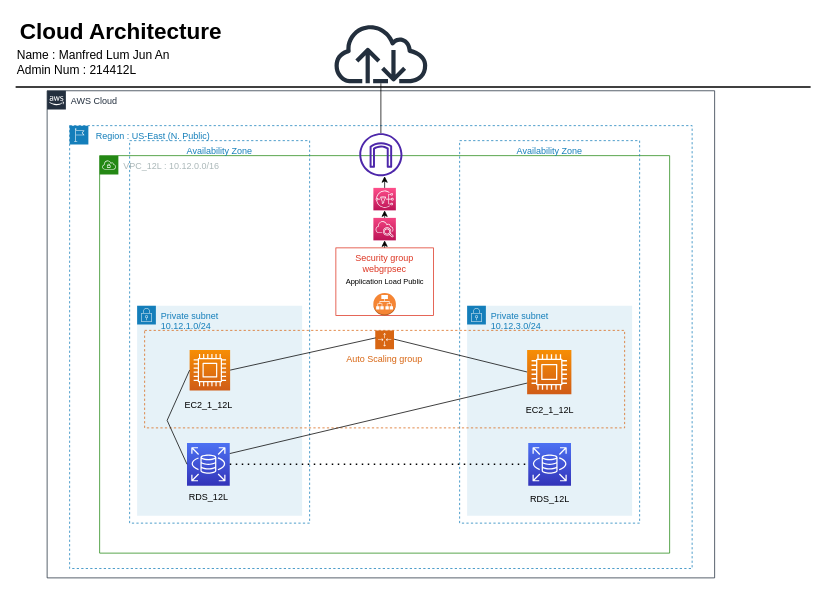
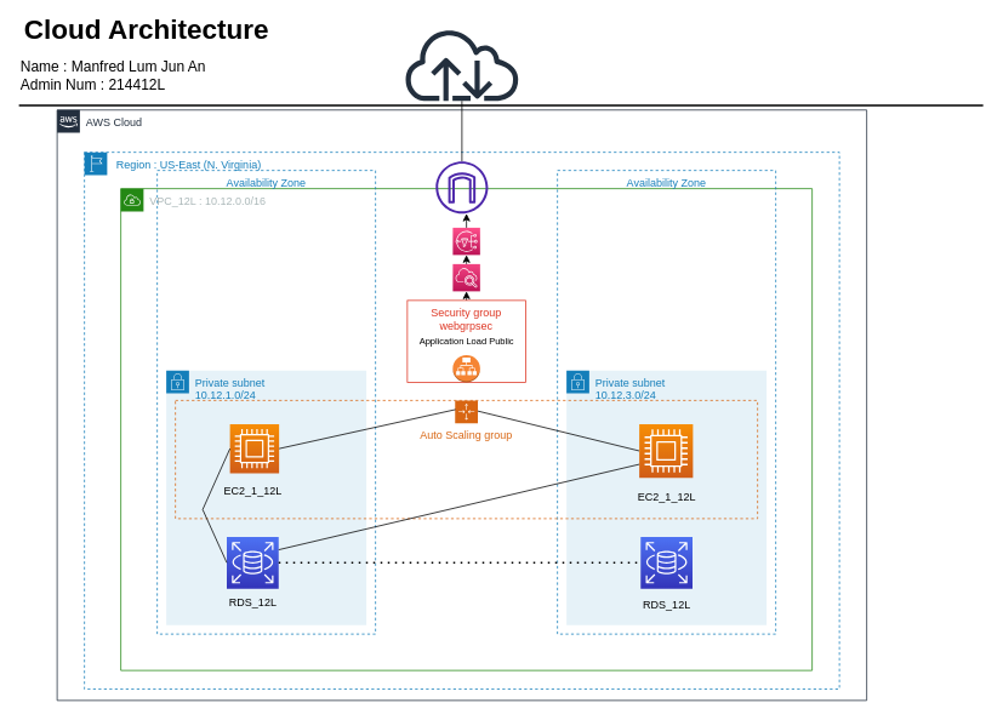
  <mxCell id="0" />
  <mxCell id="1" parent="0" />
  <mxCell id="2" value="AWS Cloud" style="points=[[0,0],[0.25,0],[0.5,0],[0.75,0],[1,0],[1,0.25],[1,0.5],[1,0.75],[1,1],[0.75,1],[0.5,1],[0.25,1],[0,1],[0,0.75],[0,0.5],[0,0.25]];outlineConnect=0;gradientColor=none;html=1;whiteSpace=wrap;fontSize=12;fontStyle=0;shape=mxgraph.aws4.group;grIcon=mxgraph.aws4.group_aws_cloud_alt;strokeColor=#232F3E;fillColor=none;verticalAlign=top;align=left;spacingLeft=30;fontColor=#232F3E;dashed=0;container=1;pointerEvents=0;collapsible=0;recursiveResize=0;" parent="1" vertex="1"><mxGeometry x="62" y="120.5" width="890" height="649.5" as="geometry" /></mxCell>
- <mxCell id="3" value="&amp;nbsp;Region : US-East (N. Public)" style="points=[[0,0],[0.25,0],[0.5,0],[0.75,0],[1,0],[1,0.25],[1,0.5],[1,0.75],[1,1],[0.75,1],[0.5,1],[0.25,1],[0,1],[0,0.75],[0,0.5],[0,0.25]];outlineConnect=0;gradientColor=none;html=1;whiteSpace=wrap;fontSize=12;fontStyle=0;container=1;pointerEvents=0;collapsible=0;recursiveResize=0;shape=mxgraph.aws4.group;grIcon=mxgraph.aws4.group_region;strokeColor=#147EBA;fillColor=none;verticalAlign=top;align=left;spacingLeft=30;fontColor=#147EBA;dashed=1;" vertex="1" parent="2"><mxGeometry x="30" y="46.5" width="830" height="590.5" as="geometry" /></mxCell>
+ <mxCell id="3" value="&amp;nbsp;Region : US-East (N. Virginia)" style="points=[[0,0],[0.25,0],[0.5,0],[0.75,0],[1,0],[1,0.25],[1,0.5],[1,0.75],[1,1],[0.75,1],[0.5,1],[0.25,1],[0,1],[0,0.75],[0,0.5],[0,0.25]];outlineConnect=0;gradientColor=none;html=1;whiteSpace=wrap;fontSize=12;fontStyle=0;container=1;pointerEvents=0;collapsible=0;recursiveResize=0;shape=mxgraph.aws4.group;grIcon=mxgraph.aws4.group_region;strokeColor=#147EBA;fillColor=none;verticalAlign=top;align=left;spacingLeft=30;fontColor=#147EBA;dashed=1;" vertex="1" parent="2"><mxGeometry x="30" y="46.5" width="830" height="590.5" as="geometry" /></mxCell>
  <mxCell id="4" value="VPC_12L : 10.12.0.0/16" style="points=[[0,0],[0.25,0],[0.5,0],[0.75,0],[1,0],[1,0.25],[1,0.5],[1,0.75],[1,1],[0.75,1],[0.5,1],[0.25,1],[0,1],[0,0.75],[0,0.5],[0,0.25]];outlineConnect=0;gradientColor=none;html=1;whiteSpace=wrap;fontSize=12;fontStyle=0;container=1;pointerEvents=0;collapsible=0;recursiveResize=0;shape=mxgraph.aws4.group;grIcon=mxgraph.aws4.group_vpc;strokeColor=#248814;fillColor=none;verticalAlign=top;align=left;spacingLeft=30;fontColor=#AAB7B8;dashed=0;" vertex="1" parent="3"><mxGeometry x="40" y="40" width="760" height="530" as="geometry" /></mxCell>
  <mxCell id="5" value="Availability Zone" style="fillColor=none;strokeColor=#147EBA;dashed=1;verticalAlign=top;fontStyle=0;fontColor=#147EBA;" vertex="1" parent="4"><mxGeometry x="40" y="-20" width="240" height="510" as="geometry" /></mxCell>
  <mxCell id="6" value="Availability Zone" style="fillColor=none;strokeColor=#147EBA;dashed=1;verticalAlign=top;fontStyle=0;fontColor=#147EBA;" vertex="1" parent="4"><mxGeometry x="480" y="-20" width="240" height="510" as="geometry" /></mxCell>
  <mxCell id="7" value="Private subnet&lt;br&gt;10.12.1.0/24" style="points=[[0,0],[0.25,0],[0.5,0],[0.75,0],[1,0],[1,0.25],[1,0.5],[1,0.75],[1,1],[0.75,1],[0.5,1],[0.25,1],[0,1],[0,0.75],[0,0.5],[0,0.25]];outlineConnect=0;gradientColor=none;html=1;whiteSpace=wrap;fontSize=12;fontStyle=0;container=1;pointerEvents=0;collapsible=0;recursiveResize=0;shape=mxgraph.aws4.group;grIcon=mxgraph.aws4.group_security_group;grStroke=0;strokeColor=#147EBA;fillColor=#E6F2F8;verticalAlign=top;align=left;spacingLeft=30;fontColor=#147EBA;dashed=0;" vertex="1" parent="4"><mxGeometry x="50" y="200" width="220" height="280" as="geometry" /></mxCell>
  <mxCell id="8" value="" style="sketch=0;points=[[0,0,0],[0.25,0,0],[0.5,0,0],[0.75,0,0],[1,0,0],[0,1,0],[0.25,1,0],[0.5,1,0],[0.75,1,0],[1,1,0],[0,0.25,0],[0,0.5,0],[0,0.75,0],[1,0.25,0],[1,0.5,0],[1,0.75,0]];outlineConnect=0;fontColor=#232F3E;gradientColor=#4D72F3;gradientDirection=north;fillColor=#3334B9;strokeColor=#ffffff;dashed=0;verticalLabelPosition=bottom;verticalAlign=top;align=center;html=1;fontSize=12;fontStyle=0;aspect=fixed;shape=mxgraph.aws4.resourceIcon;resIcon=mxgraph.aws4.rds;" vertex="1" parent="7"><mxGeometry x="66.5" y="183" width="57" height="57" as="geometry" /></mxCell>
  <mxCell id="9" value="RDS_12L" style="text;html=1;align=center;verticalAlign=middle;resizable=0;points=[];autosize=1;strokeColor=none;fillColor=none;" vertex="1" parent="7"><mxGeometry x="55" y="240" width="80" height="30" as="geometry" /></mxCell>
  <mxCell id="10" value="Private subnet&lt;br&gt;10.12.3.0/24" style="points=[[0,0],[0.25,0],[0.5,0],[0.75,0],[1,0],[1,0.25],[1,0.5],[1,0.75],[1,1],[0.75,1],[0.5,1],[0.25,1],[0,1],[0,0.75],[0,0.5],[0,0.25]];outlineConnect=0;gradientColor=none;html=1;whiteSpace=wrap;fontSize=12;fontStyle=0;container=1;pointerEvents=0;collapsible=0;recursiveResize=0;shape=mxgraph.aws4.group;grIcon=mxgraph.aws4.group_security_group;grStroke=0;strokeColor=#147EBA;fillColor=#E6F2F8;verticalAlign=top;align=left;spacingLeft=30;fontColor=#147EBA;dashed=0;" vertex="1" parent="4"><mxGeometry x="490" y="200" width="220" height="280" as="geometry" /></mxCell>
  <mxCell id="11" value="" style="sketch=0;points=[[0,0,0],[0.25,0,0],[0.5,0,0],[0.75,0,0],[1,0,0],[0,1,0],[0.25,1,0],[0.5,1,0],[0.75,1,0],[1,1,0],[0,0.25,0],[0,0.5,0],[0,0.75,0],[1,0.25,0],[1,0.5,0],[1,0.75,0]];outlineConnect=0;fontColor=#232F3E;gradientColor=#4D72F3;gradientDirection=north;fillColor=#3334B9;strokeColor=#ffffff;dashed=0;verticalLabelPosition=bottom;verticalAlign=top;align=center;html=1;fontSize=12;fontStyle=0;aspect=fixed;shape=mxgraph.aws4.resourceIcon;resIcon=mxgraph.aws4.rds;" vertex="1" parent="10"><mxGeometry x="81.5" y="183" width="57" height="57" as="geometry" /></mxCell>
  <mxCell id="12" value="" style="endArrow=none;html=1;rounded=0;fontSize=10;exitX=1;exitY=0.5;exitDx=0;exitDy=0;exitPerimeter=0;entryX=0;entryY=0.5;entryDx=0;entryDy=0;entryPerimeter=0;" edge="1" parent="10" target="15"><mxGeometry width="50" height="50" relative="1" as="geometry"><mxPoint x="-98.25" y="44.5" as="sourcePoint" /><mxPoint x="95.75" y="1.5" as="targetPoint" /></mxGeometry></mxCell>
  <mxCell id="13" value="Auto Scaling group" style="points=[[0,0],[0.25,0],[0.5,0],[0.75,0],[1,0],[1,0.25],[1,0.5],[1,0.75],[1,1],[0.75,1],[0.5,1],[0.25,1],[0,1],[0,0.75],[0,0.5],[0,0.25]];outlineConnect=0;gradientColor=none;html=1;whiteSpace=wrap;fontSize=12;fontStyle=0;container=1;pointerEvents=0;collapsible=0;recursiveResize=0;shape=mxgraph.aws4.groupCenter;grIcon=mxgraph.aws4.group_auto_scaling_group;grStroke=1;strokeColor=#D86613;fillColor=none;verticalAlign=top;align=center;fontColor=#D86613;dashed=1;spacingTop=25;" vertex="1" parent="4"><mxGeometry x="60" y="233" width="640" height="130" as="geometry" /></mxCell>
  <mxCell id="14" value="" style="sketch=0;points=[[0,0,0],[0.25,0,0],[0.5,0,0],[0.75,0,0],[1,0,0],[0,1,0],[0.25,1,0],[0.5,1,0],[0.75,1,0],[1,1,0],[0,0.25,0],[0,0.5,0],[0,0.75,0],[1,0.25,0],[1,0.5,0],[1,0.75,0]];outlineConnect=0;fontColor=#232F3E;gradientColor=#F78E04;gradientDirection=north;fillColor=#D05C17;strokeColor=#ffffff;dashed=0;verticalLabelPosition=bottom;verticalAlign=top;align=center;html=1;fontSize=12;fontStyle=0;aspect=fixed;shape=mxgraph.aws4.resourceIcon;resIcon=mxgraph.aws4.compute;" vertex="1" parent="13"><mxGeometry x="60" y="26" width="54" height="54" as="geometry" /></mxCell>
  <mxCell id="15" value="" style="sketch=0;points=[[0,0,0],[0.25,0,0],[0.5,0,0],[0.75,0,0],[1,0,0],[0,1,0],[0.25,1,0],[0.5,1,0],[0.75,1,0],[1,1,0],[0,0.25,0],[0,0.5,0],[0,0.75,0],[1,0.25,0],[1,0.5,0],[1,0.75,0]];outlineConnect=0;fontColor=#232F3E;gradientColor=#F78E04;gradientDirection=north;fillColor=#D05C17;strokeColor=#ffffff;dashed=0;verticalLabelPosition=bottom;verticalAlign=top;align=center;html=1;fontSize=12;fontStyle=0;aspect=fixed;shape=mxgraph.aws4.resourceIcon;resIcon=mxgraph.aws4.compute;" vertex="1" parent="13"><mxGeometry x="510" y="26" width="59" height="59" as="geometry" /></mxCell>
  <mxCell id="16" value="EC2_1_12L" style="text;html=1;align=center;verticalAlign=middle;resizable=0;points=[];autosize=1;strokeColor=none;fillColor=none;" vertex="1" parent="13"><mxGeometry x="40" y="85" width="90" height="30" as="geometry" /></mxCell>
  <mxCell id="17" value="" style="endArrow=none;html=1;rounded=0;fontSize=10;exitX=1;exitY=0.5;exitDx=0;exitDy=0;exitPerimeter=0;" edge="1" parent="13" source="14"><mxGeometry width="50" height="50" relative="1" as="geometry"><mxPoint x="258" y="60" as="sourcePoint" /><mxPoint x="308" y="10" as="targetPoint" /></mxGeometry></mxCell>
  <mxCell id="18" value="EC2_1_12L" style="text;html=1;align=center;verticalAlign=middle;resizable=0;points=[];autosize=1;strokeColor=none;fillColor=none;" vertex="1" parent="4"><mxGeometry x="555" y="325" width="90" height="30" as="geometry" /></mxCell>
  <mxCell id="19" value="RDS_12L" style="text;html=1;align=center;verticalAlign=middle;resizable=0;points=[];autosize=1;strokeColor=none;fillColor=none;" vertex="1" parent="4"><mxGeometry x="560" y="443" width="80" height="30" as="geometry" /></mxCell>
  <mxCell id="20" value="" style="endArrow=none;dashed=1;html=1;dashPattern=1 3;strokeWidth=2;rounded=0;exitX=1;exitY=0.5;exitDx=0;exitDy=0;exitPerimeter=0;" edge="1" parent="4" source="8" target="11"><mxGeometry width="50" height="50" relative="1" as="geometry"><mxPoint x="190" y="413" as="sourcePoint" /><mxPoint x="230" y="373" as="targetPoint" /></mxGeometry></mxCell>
  <mxCell id="21" style="edgeStyle=orthogonalEdgeStyle;rounded=0;orthogonalLoop=1;jettySize=auto;html=1;exitX=0.5;exitY=0;exitDx=0;exitDy=0;exitPerimeter=0;entryX=0.5;entryY=1;entryDx=0;entryDy=0;entryPerimeter=0;fontSize=10;" edge="1" parent="4" source="22" target="23"><mxGeometry relative="1" as="geometry" /></mxCell>
  <mxCell id="22" value="" style="sketch=0;points=[[0,0,0],[0.25,0,0],[0.5,0,0],[0.75,0,0],[1,0,0],[0,1,0],[0.25,1,0],[0.5,1,0],[0.75,1,0],[1,1,0],[0,0.25,0],[0,0.5,0],[0,0.75,0],[1,0.25,0],[1,0.5,0],[1,0.75,0]];points=[[0,0,0],[0.25,0,0],[0.5,0,0],[0.75,0,0],[1,0,0],[0,1,0],[0.25,1,0],[0.5,1,0],[0.75,1,0],[1,1,0],[0,0.25,0],[0,0.5,0],[0,0.75,0],[1,0.25,0],[1,0.5,0],[1,0.75,0]];outlineConnect=0;fontColor=#232F3E;gradientColor=#F34482;gradientDirection=north;fillColor=#BC1356;strokeColor=#ffffff;dashed=0;verticalLabelPosition=bottom;verticalAlign=top;align=center;html=1;fontSize=12;fontStyle=0;aspect=fixed;shape=mxgraph.aws4.resourceIcon;resIcon=mxgraph.aws4.cloudwatch_2;" vertex="1" parent="4"><mxGeometry x="365" y="83" width="30" height="30" as="geometry" /></mxCell>
  <mxCell id="23" value="" style="sketch=0;points=[[0,0,0],[0.25,0,0],[0.5,0,0],[0.75,0,0],[1,0,0],[0,1,0],[0.25,1,0],[0.5,1,0],[0.75,1,0],[1,1,0],[0,0.25,0],[0,0.5,0],[0,0.75,0],[1,0.25,0],[1,0.5,0],[1,0.75,0]];outlineConnect=0;fontColor=#232F3E;gradientColor=#FF4F8B;gradientDirection=north;fillColor=#BC1356;strokeColor=#ffffff;dashed=0;verticalLabelPosition=bottom;verticalAlign=top;align=center;html=1;fontSize=12;fontStyle=0;aspect=fixed;shape=mxgraph.aws4.resourceIcon;resIcon=mxgraph.aws4.sns;" vertex="1" parent="4"><mxGeometry x="365" y="43" width="30" height="30" as="geometry" /></mxCell>
  <mxCell id="24" value="&lt;font style=&quot;font-size: 10px;&quot;&gt;Application Load Public&lt;/font&gt;" style="text;html=1;align=center;verticalAlign=middle;resizable=0;points=[];autosize=1;strokeColor=none;fillColor=none;" vertex="1" parent="4"><mxGeometry x="310" y="153" width="140" height="30" as="geometry" /></mxCell>
  <mxCell id="25" style="edgeStyle=orthogonalEdgeStyle;rounded=0;orthogonalLoop=1;jettySize=auto;html=1;exitX=0.5;exitY=0;exitDx=0;exitDy=0;entryX=0.5;entryY=1;entryDx=0;entryDy=0;entryPerimeter=0;fontSize=10;" edge="1" parent="4" source="26" target="22"><mxGeometry relative="1" as="geometry" /></mxCell>
  <mxCell id="26" value="Security group&#10;webgrpsec" style="fillColor=none;strokeColor=#DD3522;verticalAlign=top;fontStyle=0;fontColor=#DD3522;" vertex="1" parent="4"><mxGeometry x="315" y="123" width="130" height="90" as="geometry" /></mxCell>
  <mxCell id="27" value="" style="outlineConnect=0;dashed=0;verticalLabelPosition=bottom;verticalAlign=top;align=center;html=1;shape=mxgraph.aws3.application_load_balancer;fillColor=#F58534;gradientColor=none;" vertex="1" parent="4"><mxGeometry x="365" y="183" width="30" height="30" as="geometry" /></mxCell>
  <mxCell id="28" value="" style="endArrow=none;html=1;rounded=0;fontSize=10;exitX=0;exitY=0.5;exitDx=0;exitDy=0;exitPerimeter=0;entryX=0;entryY=0.5;entryDx=0;entryDy=0;entryPerimeter=0;" edge="1" parent="4" source="8" target="14"><mxGeometry width="50" height="50" relative="1" as="geometry"><mxPoint x="70" y="333" as="sourcePoint" /><mxPoint x="120" y="293" as="targetPoint" /><Array as="points"><mxPoint x="90" y="353" /></Array></mxGeometry></mxCell>
  <mxCell id="29" value="" style="endArrow=none;html=1;rounded=0;fontSize=10;entryX=0;entryY=0.75;entryDx=0;entryDy=0;entryPerimeter=0;exitX=1;exitY=0.25;exitDx=0;exitDy=0;exitPerimeter=0;" edge="1" parent="4" source="8" target="15"><mxGeometry width="50" height="50" relative="1" as="geometry"><mxPoint x="176" y="400" as="sourcePoint" /><mxPoint x="226" y="350" as="targetPoint" /></mxGeometry></mxCell>
  <mxCell id="30" value="" style="sketch=0;outlineConnect=0;fontColor=#232F3E;gradientColor=none;fillColor=#4D27AA;strokeColor=none;dashed=0;verticalLabelPosition=bottom;verticalAlign=top;align=center;html=1;fontSize=12;fontStyle=0;aspect=fixed;pointerEvents=1;shape=mxgraph.aws4.internet_gateway;" vertex="1" parent="3"><mxGeometry x="386.25" y="10" width="57.5" height="57.5" as="geometry" /></mxCell>
  <mxCell id="31" style="edgeStyle=orthogonalEdgeStyle;rounded=0;orthogonalLoop=1;jettySize=auto;html=1;exitX=0.5;exitY=0;exitDx=0;exitDy=0;exitPerimeter=0;fontSize=10;" edge="1" parent="3" source="23" target="30"><mxGeometry relative="1" as="geometry"><Array as="points"><mxPoint x="420" y="63" /><mxPoint x="420" y="63" /></Array></mxGeometry></mxCell>
- <mxCell id="32" value="Cloud Architecture" style="text;html=1;resizable=0;points=[];autosize=1;align=left;verticalAlign=top;spacingTop=-4;fontSize=30;fontStyle=1" parent="1" vertex="1"><mxGeometry x="23.5" y="20.5" width="290" height="40" as="geometry" /></mxCell>
+ <mxCell id="32" value="Cloud Architecture" style="text;html=1;resizable=0;points=[];autosize=1;align=left;verticalAlign=top;spacingTop=-4;fontSize=30;fontStyle=1" parent="1" vertex="1"><mxGeometry x="23.5" y="10.5" width="290" height="40" as="geometry" /></mxCell>
  <mxCell id="33" value="Name : Manfred Lum Jun An&lt;br&gt;Admin Num : 214412L" style="text;html=1;resizable=0;points=[];autosize=1;align=left;verticalAlign=top;spacingTop=-4;fontSize=16" parent="1" vertex="1"><mxGeometry x="20" y="60.5" width="230" height="50" as="geometry" /></mxCell>
  <mxCell id="34" value="" style="line;strokeWidth=2;html=1;fontSize=14;" parent="1" vertex="1"><mxGeometry x="20" y="110.5" width="1060" height="10" as="geometry" /></mxCell>
  <mxCell id="35" value="" style="sketch=0;outlineConnect=0;fontColor=#232F3E;gradientColor=none;fillColor=#232F3D;strokeColor=none;dashed=0;verticalLabelPosition=bottom;verticalAlign=top;align=center;html=1;fontSize=12;fontStyle=0;aspect=fixed;pointerEvents=1;shape=mxgraph.aws4.internet;" vertex="1" parent="1"><mxGeometry x="442" y="30.5" width="130" height="80" as="geometry" /></mxCell>
  <mxCell id="36" value="" style="endArrow=none;html=1;rounded=0;" edge="1" parent="1" source="30" target="35"><mxGeometry width="50" height="50" relative="1" as="geometry"><mxPoint x="502" y="190" as="sourcePoint" /><mxPoint x="502" y="160" as="targetPoint" /></mxGeometry></mxCell>
